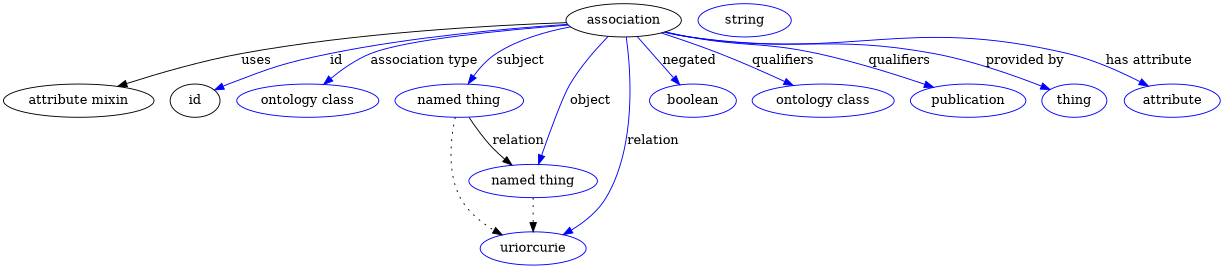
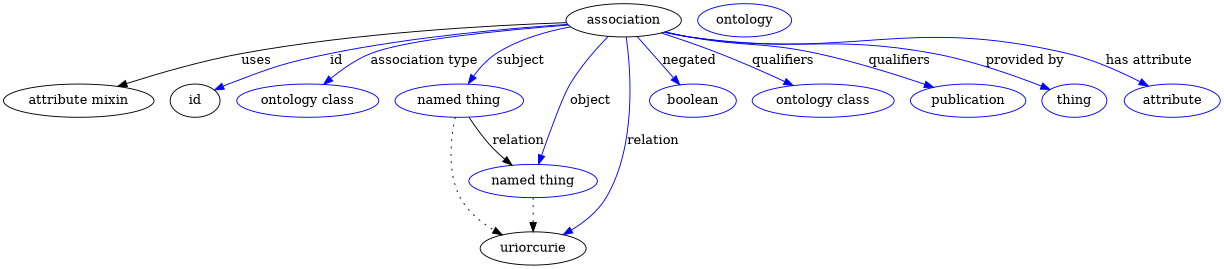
  digraph {
    node [color=blue]
    edge [color=blue style=solid]
    n1 [height=0.5 label=association width=1.3902 color=""]
    "attribute mixin" [height=0.5 width=1.7693 color=""]
    id [height=0.5 width=0.75 color=""]
    n4 [height=0.5 label="ontology class" width=1.7151]
    n5 [height=0.5 label="named thing" width=1.5346]
    n6 [height=0.5 label="named thing" width=1.5346]
-   n7 [height=0.5 label=uriorcurie width=1.2638]
+   n7 [color=black height=0.5 label=uriorcurie width=1.2638]
    n8 [height=0.5 label=boolean width=1.0652]
    n9 [height=0.5 label="ontology class" width=1.7151]
    n10 [height=0.5 label=publication width=1.3902]
    n11 [height=0.5 label=thing width=0.83048]
    n12 [height=0.5 label=attribute width=1.1193]
-   n13 [height=0.5 label=string width=0.84854]
+   n13 [height=0.5 label=ontology width=0.84854]
    n1 -> "attribute mixin" [label=uses color="" style=""]
    n1 -> id [label=id]
    n1 -> n4 [label="association type"]
    n1 -> n5 [label=subject]
    n1 -> n6 [label=object]
    n1 -> n7 [label=relation]
    n1 -> n8 [label=negated]
    n1 -> n9 [label=qualifiers]
    n1 -> n10 [label=qualifiers]
    n1 -> n11 [label="provided by"]
    n1 -> n12 [label="has attribute"]
    n5 -> n6 [label=relation color="" style=""]
    n5 -> n7 [style=dotted color=""]
    n6 -> n7 [style=dotted color=""]
  }
